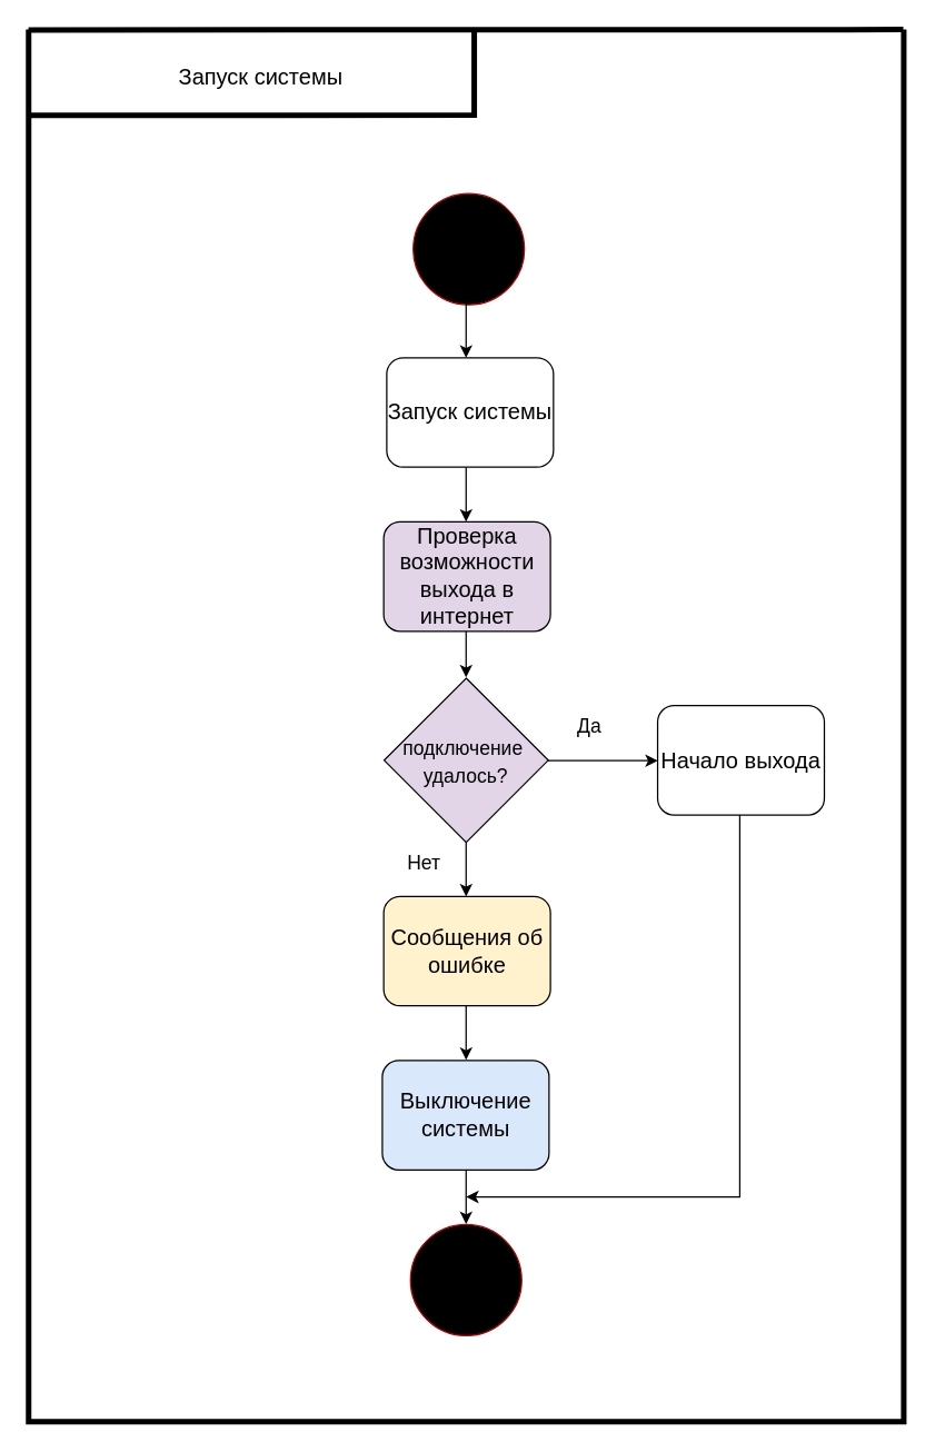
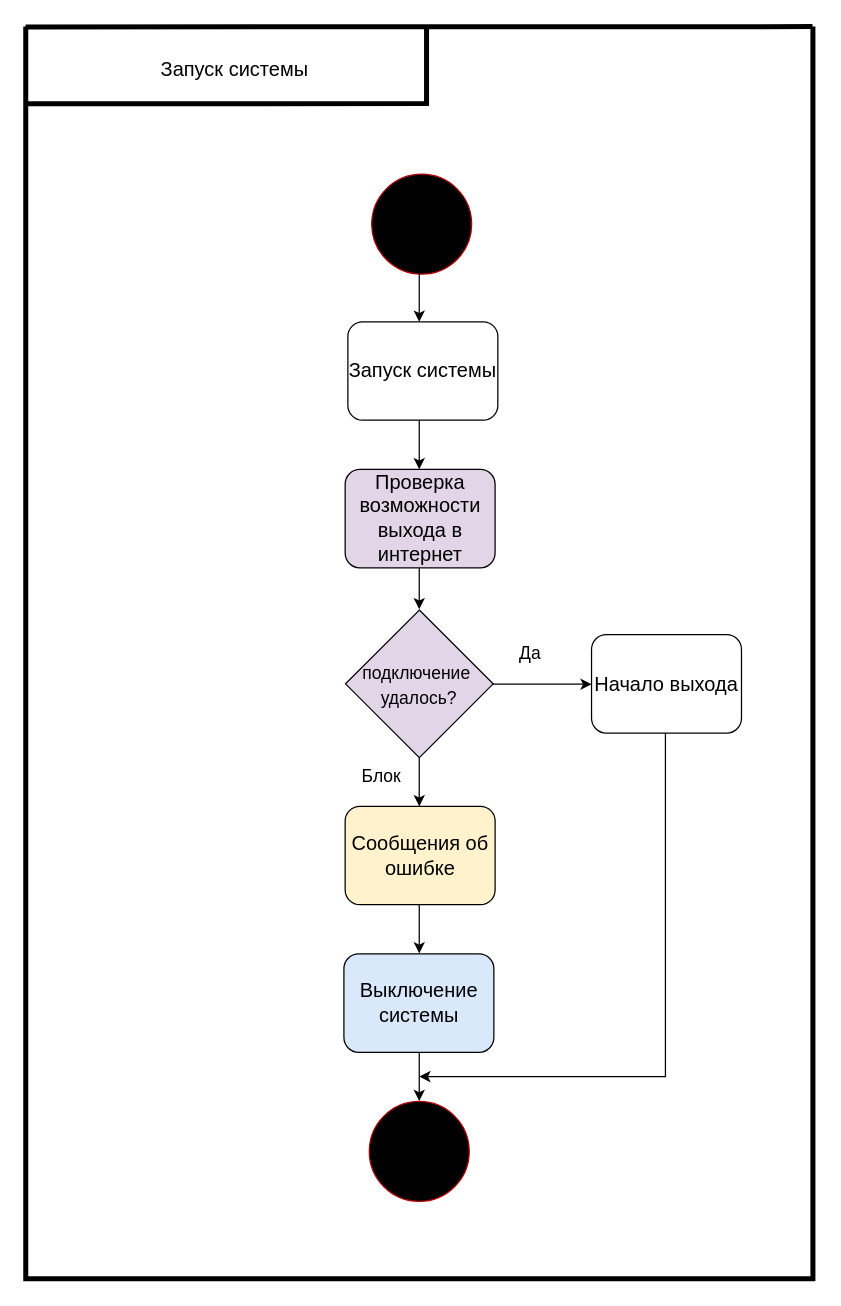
  <mxCell id="0" />
  <mxCell id="1" parent="0" />
  <mxCell id="2" value="Запуск системы" style="text;html=1;strokeColor=none;fillColor=none;align=center;verticalAlign=middle;whiteSpace=wrap;rounded=0;fontSize=16;" vertex="1" parent="1"><mxGeometry x="79.17" y="40.43" width="216.54" height="29.58" as="geometry" /></mxCell>
  <mxCell id="3" value="" style="ellipse;whiteSpace=wrap;html=1;aspect=fixed;fontSize=16;fillColor=#000000;fontColor=#ffffff;strokeColor=#B20000;" vertex="1" parent="1"><mxGeometry x="296.95" y="138.85" width="80" height="80" as="geometry" /></mxCell>
  <mxCell id="4" value="Запуск системы" style="rounded=1;whiteSpace=wrap;html=1;fontSize=16;" vertex="1" parent="1"><mxGeometry x="277.89" y="256.96" width="120" height="78.74" as="geometry" /></mxCell>
  <mxCell id="5" value="&lt;font style=&quot;font-size: 14px;&quot;&gt;подключение&amp;nbsp;&lt;br&gt;удалось?&lt;/font&gt;" style="rhombus;whiteSpace=wrap;html=1;fontSize=16;fillColor=#e1d5e7;" vertex="1" parent="1"><mxGeometry x="276.015" y="487.63" width="118.11" height="118.11" as="geometry" /></mxCell>
  <mxCell id="6" value="" style="ellipse;whiteSpace=wrap;html=1;aspect=fixed;fontSize=16;fillColor=#000000;fontColor=#ffffff;strokeColor=#B20000;" vertex="1" parent="1"><mxGeometry x="295.005" y="880.875" width="80" height="80" as="geometry" /></mxCell>
  <mxCell id="7" value="Проверка возможности выхода в интернет" style="rounded=1;whiteSpace=wrap;html=1;fontSize=16;fillColor=#e1d5e7;" vertex="1" parent="1"><mxGeometry x="275.705" y="375.075" width="120" height="78.74" as="geometry" /></mxCell>
  <mxCell id="8" value="Начало выхода" style="rounded=1;whiteSpace=wrap;html=1;fontSize=16;" vertex="1" parent="1"><mxGeometry x="472.87" y="507.32" width="120" height="78.74" as="geometry" /></mxCell>
  <mxCell id="9" value="Сообщения об ошибке" style="rounded=1;whiteSpace=wrap;html=1;fontSize=16;fillColor=#fff2cc;" vertex="1" parent="1"><mxGeometry x="275.715" y="644.665" width="120" height="78.74" as="geometry" /></mxCell>
  <mxCell id="10" value="Выключение системы" style="rounded=1;whiteSpace=wrap;html=1;fontSize=16;fillColor=#dae8fc;" vertex="1" parent="1"><mxGeometry x="274.71" y="762.77" width="120" height="78.74" as="geometry" /></mxCell>
  <mxCell id="11" value="" style="endArrow=classic;html=1;rounded=0;fontSize=14;" edge="1" parent="1"><mxGeometry width="50" height="50" relative="1" as="geometry"><mxPoint x="335" y="218" as="sourcePoint" /><mxPoint x="335" y="257" as="targetPoint" /></mxGeometry></mxCell>
  <mxCell id="12" value="" style="endArrow=classic;html=1;rounded=0;fontSize=14;" edge="1" parent="1"><mxGeometry width="50" height="50" relative="1" as="geometry"><mxPoint x="335" y="336" as="sourcePoint" /><mxPoint x="335" y="375" as="targetPoint" /></mxGeometry></mxCell>
  <mxCell id="13" value="" style="endArrow=classic;html=1;rounded=0;fontSize=14;" edge="1" parent="1"><mxGeometry width="50" height="50" relative="1" as="geometry"><mxPoint x="335" y="454" as="sourcePoint" /><mxPoint x="335" y="487" as="targetPoint" /></mxGeometry></mxCell>
  <mxCell id="14" value="" style="endArrow=classic;html=1;rounded=0;fontSize=14;" edge="1" parent="1"><mxGeometry width="50" height="50" relative="1" as="geometry"><mxPoint x="335" y="605.735" as="sourcePoint" /><mxPoint x="335" y="644.735" as="targetPoint" /></mxGeometry></mxCell>
  <mxCell id="15" value="" style="endArrow=classic;html=1;rounded=0;fontSize=14;" edge="1" parent="1"><mxGeometry width="50" height="50" relative="1" as="geometry"><mxPoint x="335" y="723.4" as="sourcePoint" /><mxPoint x="335" y="762.4" as="targetPoint" /></mxGeometry></mxCell>
  <mxCell id="16" value="" style="endArrow=classic;html=1;rounded=0;fontSize=14;" edge="1" parent="1"><mxGeometry width="50" height="50" relative="1" as="geometry"><mxPoint x="335" y="841.505" as="sourcePoint" /><mxPoint x="335" y="880.505" as="targetPoint" /></mxGeometry></mxCell>
  <mxCell id="17" value="" style="endArrow=classic;html=1;rounded=0;fontSize=14;" edge="1" parent="1"><mxGeometry width="50" height="50" relative="1" as="geometry"><mxPoint x="394" y="547" as="sourcePoint" /><mxPoint x="473" y="547" as="targetPoint" /></mxGeometry></mxCell>
  <mxCell id="18" value="" style="endArrow=classic;html=1;rounded=0;fontSize=14;" edge="1" parent="1"><mxGeometry width="50" height="50" relative="1" as="geometry"><mxPoint x="532" y="586" as="sourcePoint" /><mxPoint x="335" y="861" as="targetPoint" /><Array as="points"><mxPoint x="532" y="861" /></Array></mxGeometry></mxCell>
  <mxCell id="19" value="Да" style="text;html=1;strokeColor=none;fillColor=none;align=center;verticalAlign=middle;whiteSpace=wrap;rounded=0;fontSize=14;" vertex="1" parent="1"><mxGeometry x="394.12" y="507.32" width="60" height="30" as="geometry" /></mxCell>
- <mxCell id="20" value="Нет" style="text;html=1;strokeColor=none;fillColor=none;align=center;verticalAlign=middle;whiteSpace=wrap;rounded=0;fontSize=14;" vertex="1" parent="1"><mxGeometry x="274.705" y="605.745" width="60" height="30" as="geometry" /></mxCell>
+ <mxCell id="20" value="Блок" style="text;html=1;strokeColor=none;fillColor=none;align=center;verticalAlign=middle;whiteSpace=wrap;rounded=0;fontSize=14;" vertex="1" parent="1"><mxGeometry x="274.705" y="605.745" width="60" height="30" as="geometry" /></mxCell>
  <mxCell id="21" value="Блок-схема" parent="0" />
  <mxCell id="22" style="vsdxID=139;fillColor=none;gradientColor=none;shape=stencil(UzV2Ls5ILEhVNTIoLinKz04tz0wpyVA1dlE1MsrMy0gtyiwBslSNXVWNndPyi1LTi/JL81Ig/IJEkEoQKze/DGRCBUSfAUiHkUElMs8NojAnMw+nQkMDPEphkmQpRlEKZCAcDvEzshy6J4FCkAAydgUA);strokeColor=#000000;strokeWidth=4;spacingTop=-1;spacingBottom=-1;spacingLeft=-1;spacingRight=-1;labelBackgroundColor=#FFFFFF;rounded=0;html=1;whiteSpace=wrap;" vertex="1" parent="21"><mxGeometry x="20.11" y="20.74" width="629.92" height="1001.94" as="geometry" /></mxCell>
  <mxCell id="23" style="vsdxID=444;edgeStyle=none;startArrow=none;endArrow=none;startSize=5;endSize=5;strokeWidth=4;strokeColor=#000000;spacingTop=-1;spacingBottom=-1;spacingLeft=-1;spacingRight=-1;verticalAlign=middle;html=1;labelBackgroundColor=#ffffff;rounded=0;" edge="1" parent="21"><mxGeometry relative="1" as="geometry"><Array as="points"><mxPoint x="340.84" y="82.33" /></Array><mxPoint x="340.84" y="21.32" as="sourcePoint" /><mxPoint x="21.04" y="82.43" as="targetPoint" /></mxGeometry></mxCell>
  <mxCell id="24" value="" style="endArrow=none;html=1;strokeWidth=4;" edge="1" parent="21"><mxGeometry width="50" height="50" relative="1" as="geometry"><mxPoint x="20" y="21" as="sourcePoint" /><mxPoint x="649.68" y="20.74" as="targetPoint" /></mxGeometry></mxCell>
  <mxCell id="25" value="Соединительная линия" parent="0" />
